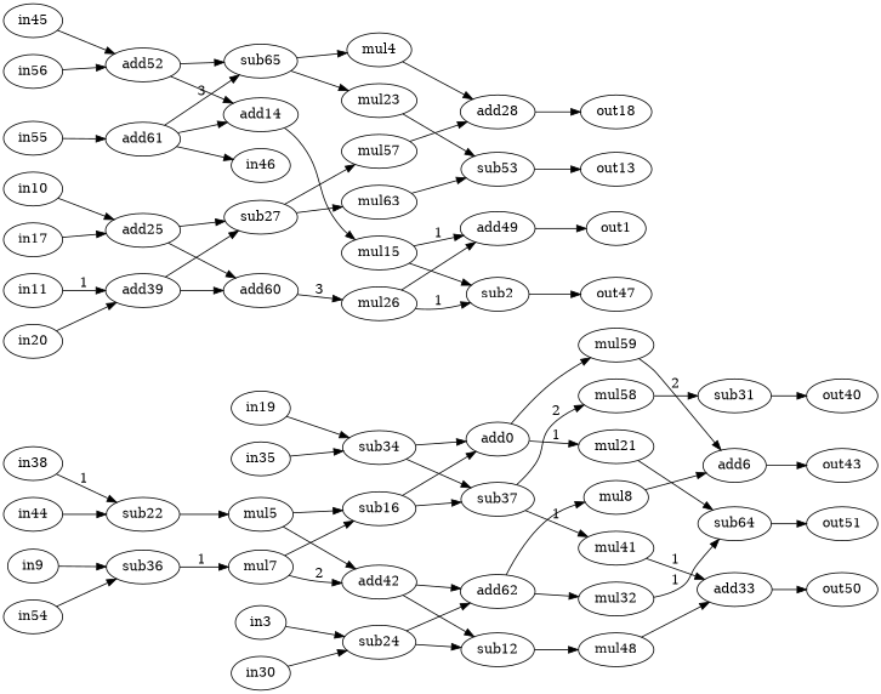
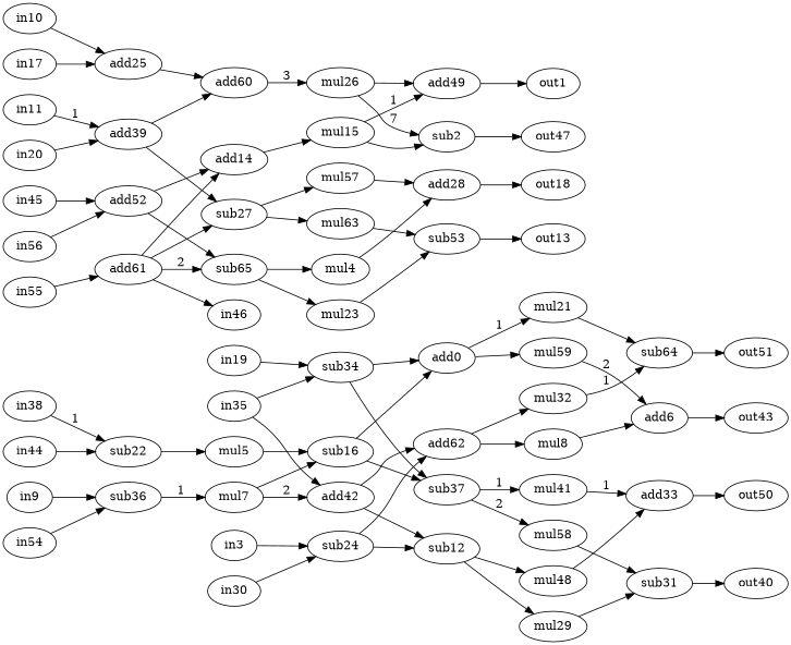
  strict digraph {
    rankdir=LR
    node [alap=5 asap=0 op=muli]
    edge [port=0 w=0]
    n1 [alap=4 asap=4 label=add0 op=add]
    n2 [asap=5 label=mul21 value=2]
    n3 [asap=5 label=mul59 value=2]
    n4 [alap=6 asap=6 label=sub64 op=sub]
    n5 [alap=6 asap=6 label=add6 op=add]
    n6 [asap=5 label=out1 op=out]
    n7 [alap=4 asap=4 label=sub2 op=sub]
    n8 [asap=5 label=out47 op=out]
    n9 [alap=2 label=in3 op=in]
    n10 [alap=3 asap=1 label=sub24 op=sub]
    n11 [alap=4 asap=4 label=sub12 op=sub]
    n12 [alap=4 asap=4 label=add62 op=add]
    n13 [alap=3 asap=3 label=mul4 value=2]
    n14 [alap=4 asap=4 label=add28 op=add]
    n15 [asap=5 label=out18 op=out]
    n16 [alap=2 asap=2 label=mul5 value=2]
    n17 [alap=3 asap=3 label=sub16 op=sub]
    n18 [alap=3 asap=3 label=add42 op=add]
    n19 [alap=4 asap=4 label=sub37 op=sub]
    n20 [alap=7 asap=7 label=out43 op=out]
    n21 [alap=2 asap=2 label=mul7 value=2]
    n22 [asap=5 label=mul8 value=2]
    n23 [alap=0 label=in9 op=in]
    n24 [alap=1 asap=1 label=sub36 op=sub]
    n25 [alap=0 label=in10 op=in]
    n26 [alap=1 asap=1 label=add25 op=add]
    n27 [alap=2 asap=2 label=sub27 op=sub]
    n28 [alap=2 asap=2 label=add60 op=add]
    n29 [alap=0 label=in11 op=in]
    n30 [alap=1 asap=1 label=add39 op=add]
+   n31 [asap=5 label=mul29 value=2]
    n32 [asap=5 label=mul48 value=2]
    n33 [alap=6 asap=6 label=sub31 op=sub]
    n34 [alap=6 asap=6 label=add33 op=add]
    n35 [asap=5 label=out13 op=out]
    n36 [alap=2 asap=2 label=add14 op=add]
    n37 [alap=3 asap=3 label=mul15 value=2]
    n38 [alap=4 asap=4 label=add49 op=add]
    n39 [asap=5 label=mul41 value=2]
    n40 [asap=5 label=mul58 value=2]
    n41 [alap=0 label=in17 op=in]
    n42 [alap=2 label=in19 op=in]
    n43 [alap=3 asap=1 label=sub34 op=sub]
    n44 [alap=0 label=in20 op=in]
    n45 [alap=7 asap=7 label=out51 op=out]
    n46 [alap=1 asap=1 label=sub22 op=sub]
    n47 [alap=3 asap=3 label=mul23 value=2]
    n48 [alap=4 asap=4 label=sub53 op=sub]
    n49 [asap=5 label=mul32 value=2]
    n50 [alap=3 asap=3 label=mul57 value=2]
    n51 [alap=3 asap=3 label=mul63 value=2]
    n52 [alap=3 asap=3 label=mul26 value=2]
    n53 [alap=7 asap=7 label=out40 op=out]
    n54 [alap=2 label=in30 op=in]
    n55 [alap=7 asap=7 label=out50 op=out]
    n56 [alap=2 label=in35 op=in]
    n57 [alap=0 label=in38 op=in]
    n58 [alap=0 label=in44 op=in]
    n59 [alap=0 label=in45 op=in]
    n60 [alap=1 asap=1 label=add52 op=add]
    n61 [alap=2 asap=2 label=sub65 op=sub]
    n62 [alap=0 label=in46 op=in]
    n63 [alap=1 asap=1 label=add61 op=add]
    n64 [alap=0 label=in54 op=in]
    n65 [alap=0 label=in55 op=in]
    n66 [alap=0 label=in56 op=in]
    n1 -> n2 [label=1 w=1]
    n1 -> n3
    n2 -> n4
    n3 -> n5 [label=2 port=1 w=2]
    n4 -> n45
    n5 -> n20
    n7 -> n8
    n9 -> n10
    n10 -> n11
    n10 -> n12
+   n11 -> n31
    n11 -> n32
    n12 -> n22
    n12 -> n49
    n13 -> n14
    n14 -> n15
    n16 -> n17
-   n16 -> n18
+   n56 -> n18
    n17 -> n1
    n17 -> n19
    n18 -> n11 [port=1]
    n18 -> n12 [port=1]
    n19 -> n39 [label=1 w=1]
    n19 -> n40 [label=2 w=2]
    n21 -> n17 [port=1]
    n21 -> n18 [label=2 port=1 w=2]
    n22 -> n5
    n23 -> n24
    n24 -> n21 [label=1 w=1]
    n25 -> n26
-   n26 -> n27
+   n63 -> n27
    n26 -> n28
    n27 -> n50
    n27 -> n51
    n28 -> n52 [label=3 w=3]
    n29 -> n30 [label=1 w=1]
    n30 -> n27 [port=1]
    n30 -> n28 [port=1]
+   n31 -> n33
    n32 -> n34 [port=1]
    n33 -> n53
    n34 -> n55
    n36 -> n37
    n37 -> n7
    n37 -> n38 [label=1 w=1]
    n38 -> n6
    n39 -> n34 [label=1 w=1]
    n40 -> n33 [port=1]
    n41 -> n26 [port=1]
    n42 -> n43
    n43 -> n1 [port=1]
    n43 -> n19 [port=1]
    n44 -> n30 [port=1]
    n46 -> n16
    n47 -> n48
    n48 -> n35
    n49 -> n4 [label=1 port=1 w=1]
    n50 -> n14 [port=1]
    n51 -> n48 [port=1]
-   n52 -> n7 [label=1 port=1 w=1]
+   n52 -> n7 [label=7 port=1 w=1]
    n52 -> n38 [port=1]
    n54 -> n10 [port=1]
    n56 -> n43 [port=1]
    n57 -> n46 [label=1 w=1]
    n58 -> n46 [port=1]
    n59 -> n60
    n60 -> n36
    n60 -> n61
    n61 -> n13
    n61 -> n47
    n63 -> n36 [port=1]
-   n63 -> n61 [label=3 port=1 w=2]
+   n63 -> n61 [label=2 port=1 w=2]
    n63 -> n62
    n64 -> n24 [port=1]
    n65 -> n63 [port=1]
    n66 -> n60 [port=1]
  }
